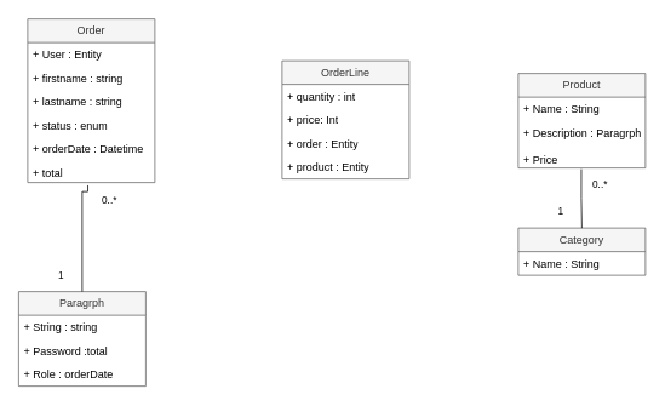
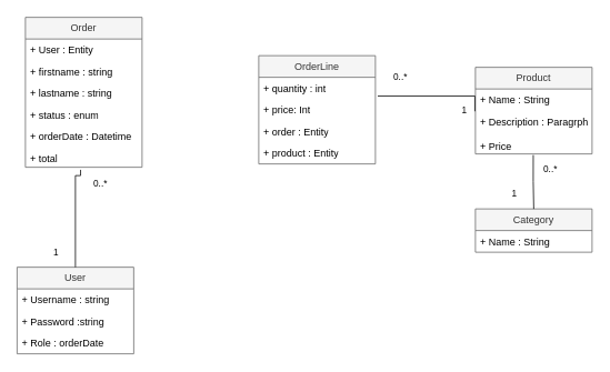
  <mxCell id="0" />
  <mxCell id="1" parent="0" />
- <mxCell id="2" value="Paragrph" style="swimlane;fontStyle=0;childLayout=stackLayout;horizontal=1;startSize=26;fillColor=#f5f5f5;horizontalStack=0;resizeParent=1;resizeParentMax=0;resizeLast=0;collapsible=1;marginBottom=0;whiteSpace=wrap;html=1;fontColor=#333333;strokeColor=#666666;" parent="1" vertex="1"><mxGeometry x="20" y="320" width="140" height="104" as="geometry" /></mxCell>
- <mxCell id="3" value="+ String : string" style="text;strokeColor=none;fillColor=none;align=left;verticalAlign=top;spacingLeft=4;spacingRight=4;overflow=hidden;rotatable=0;points=[[0,0.5],[1,0.5]];portConstraint=eastwest;whiteSpace=wrap;html=1;" parent="2" vertex="1"><mxGeometry y="26" width="140" height="26" as="geometry" /></mxCell>
- <mxCell id="4" value="+ Password :total" style="text;strokeColor=none;fillColor=none;align=left;verticalAlign=top;spacingLeft=4;spacingRight=4;overflow=hidden;rotatable=0;points=[[0,0.5],[1,0.5]];portConstraint=eastwest;whiteSpace=wrap;html=1;" parent="2" vertex="1"><mxGeometry y="52" width="140" height="26" as="geometry" /></mxCell>
+ <mxCell id="2" value="User" style="swimlane;fontStyle=0;childLayout=stackLayout;horizontal=1;startSize=26;fillColor=#f5f5f5;horizontalStack=0;resizeParent=1;resizeParentMax=0;resizeLast=0;collapsible=1;marginBottom=0;whiteSpace=wrap;html=1;fontColor=#333333;strokeColor=#666666;" parent="1" vertex="1"><mxGeometry x="20" y="320" width="140" height="104" as="geometry" /></mxCell>
+ <mxCell id="3" value="+ Username : string" style="text;strokeColor=none;fillColor=none;align=left;verticalAlign=top;spacingLeft=4;spacingRight=4;overflow=hidden;rotatable=0;points=[[0,0.5],[1,0.5]];portConstraint=eastwest;whiteSpace=wrap;html=1;" parent="2" vertex="1"><mxGeometry y="26" width="140" height="26" as="geometry" /></mxCell>
+ <mxCell id="4" value="+ Password :string" style="text;strokeColor=none;fillColor=none;align=left;verticalAlign=top;spacingLeft=4;spacingRight=4;overflow=hidden;rotatable=0;points=[[0,0.5],[1,0.5]];portConstraint=eastwest;whiteSpace=wrap;html=1;" parent="2" vertex="1"><mxGeometry y="52" width="140" height="26" as="geometry" /></mxCell>
  <mxCell id="5" value="+ Role : orderDate" style="text;strokeColor=none;fillColor=none;align=left;verticalAlign=top;spacingLeft=4;spacingRight=4;overflow=hidden;rotatable=0;points=[[0,0.5],[1,0.5]];portConstraint=eastwest;whiteSpace=wrap;html=1;" parent="2" vertex="1"><mxGeometry y="78" width="140" height="26" as="geometry" /></mxCell>
  <mxCell id="6" value="Product" style="swimlane;fontStyle=0;childLayout=stackLayout;horizontal=1;startSize=26;fillColor=#f5f5f5;horizontalStack=0;resizeParent=1;resizeParentMax=0;resizeLast=0;collapsible=1;marginBottom=0;whiteSpace=wrap;html=1;fontColor=#333333;strokeColor=#666666;" parent="1" vertex="1"><mxGeometry x="570" y="80" width="140" height="104" as="geometry" /></mxCell>
  <mxCell id="7" value="+ Name : String" style="text;strokeColor=none;fillColor=none;align=left;verticalAlign=top;spacingLeft=4;spacingRight=4;overflow=hidden;rotatable=0;points=[[0,0.5],[1,0.5]];portConstraint=eastwest;whiteSpace=wrap;html=1;" parent="6" vertex="1"><mxGeometry y="26" width="140" height="26" as="geometry" /></mxCell>
  <mxCell id="8" value="+ Description : Paragrph&lt;br&gt;&lt;br&gt;+ Price&lt;br&gt;" style="text;strokeColor=none;fillColor=none;align=left;verticalAlign=top;spacingLeft=4;spacingRight=4;overflow=hidden;rotatable=0;points=[[0,0.5],[1,0.5]];portConstraint=eastwest;whiteSpace=wrap;html=1;" parent="6" vertex="1"><mxGeometry y="52" width="140" height="52" as="geometry" /></mxCell>
  <mxCell id="9" value="Order" style="swimlane;fontStyle=0;childLayout=stackLayout;horizontal=1;startSize=26;horizontalStack=0;resizeParent=1;resizeParentMax=0;resizeLast=0;collapsible=1;marginBottom=0;whiteSpace=wrap;html=1;fillColor=#f5f5f5;fontColor=#333333;strokeColor=#666666;" parent="1" vertex="1"><mxGeometry x="30" y="20" width="140" height="180" as="geometry" /></mxCell>
  <mxCell id="10" value="+ User : Entity" style="text;strokeColor=none;fillColor=none;align=left;verticalAlign=top;spacingLeft=4;spacingRight=4;overflow=hidden;rotatable=0;points=[[0,0.5],[1,0.5]];portConstraint=eastwest;whiteSpace=wrap;html=1;" parent="9" vertex="1"><mxGeometry y="26" width="140" height="26" as="geometry" /></mxCell>
  <mxCell id="11" value="+ firstname : string" style="text;strokeColor=none;fillColor=none;align=left;verticalAlign=top;spacingLeft=4;spacingRight=4;overflow=hidden;rotatable=0;points=[[0,0.5],[1,0.5]];portConstraint=eastwest;whiteSpace=wrap;html=1;" parent="9" vertex="1"><mxGeometry y="52" width="140" height="26" as="geometry" /></mxCell>
  <mxCell id="12" value="+ lastname : string" style="text;strokeColor=none;fillColor=none;align=left;verticalAlign=top;spacingLeft=4;spacingRight=4;overflow=hidden;rotatable=0;points=[[0,0.5],[1,0.5]];portConstraint=eastwest;whiteSpace=wrap;html=1;" parent="9" vertex="1"><mxGeometry y="78" width="140" height="26" as="geometry" /></mxCell>
  <mxCell id="13" value="+ status : enum" style="text;strokeColor=none;fillColor=none;align=left;verticalAlign=top;spacingLeft=4;spacingRight=4;overflow=hidden;rotatable=0;points=[[0,0.5],[1,0.5]];portConstraint=eastwest;whiteSpace=wrap;html=1;" parent="9" vertex="1"><mxGeometry y="104" width="140" height="26" as="geometry" /></mxCell>
  <mxCell id="14" value="+ orderDate : Datetime" style="text;strokeColor=none;fillColor=none;align=left;verticalAlign=top;spacingLeft=4;spacingRight=4;overflow=hidden;rotatable=0;points=[[0,0.5],[1,0.5]];portConstraint=eastwest;whiteSpace=wrap;html=1;" parent="9" vertex="1"><mxGeometry y="130" width="140" height="26" as="geometry" /></mxCell>
  <mxCell id="15" value="+ total" style="text;strokeColor=none;fillColor=none;align=left;verticalAlign=top;spacingLeft=4;spacingRight=4;overflow=hidden;rotatable=0;points=[[0,0.5],[1,0.5]];portConstraint=eastwest;whiteSpace=wrap;html=1;" parent="9" vertex="1"><mxGeometry y="156" width="140" height="24" as="geometry" /></mxCell>
  <mxCell id="16" value="OrderLine" style="swimlane;fontStyle=0;childLayout=stackLayout;horizontal=1;startSize=26;horizontalStack=0;resizeParent=1;resizeParentMax=0;resizeLast=0;collapsible=1;marginBottom=0;whiteSpace=wrap;html=1;fillColor=#f5f5f5;fontColor=#333333;strokeColor=#666666;" parent="1" vertex="1"><mxGeometry x="310" y="66" width="140" height="130" as="geometry" /></mxCell>
  <mxCell id="17" value="+ quantity : int" style="text;strokeColor=none;fillColor=none;align=left;verticalAlign=top;spacingLeft=4;spacingRight=4;overflow=hidden;rotatable=0;points=[[0,0.5],[1,0.5]];portConstraint=eastwest;whiteSpace=wrap;html=1;" parent="16" vertex="1"><mxGeometry y="26" width="140" height="26" as="geometry" /></mxCell>
  <mxCell id="18" value="+ price: Int" style="text;strokeColor=none;fillColor=none;align=left;verticalAlign=top;spacingLeft=4;spacingRight=4;overflow=hidden;rotatable=0;points=[[0,0.5],[1,0.5]];portConstraint=eastwest;whiteSpace=wrap;html=1;" parent="16" vertex="1"><mxGeometry y="52" width="140" height="26" as="geometry" /></mxCell>
  <mxCell id="19" value="+ order : Entity" style="text;strokeColor=none;fillColor=none;align=left;verticalAlign=top;spacingLeft=4;spacingRight=4;overflow=hidden;rotatable=0;points=[[0,0.5],[1,0.5]];portConstraint=eastwest;whiteSpace=wrap;html=1;" parent="16" vertex="1"><mxGeometry y="78" width="140" height="26" as="geometry" /></mxCell>
  <mxCell id="20" value="+ product : Entity" style="text;strokeColor=none;fillColor=none;align=left;verticalAlign=top;spacingLeft=4;spacingRight=4;overflow=hidden;rotatable=0;points=[[0,0.5],[1,0.5]];portConstraint=eastwest;whiteSpace=wrap;html=1;" parent="16" vertex="1"><mxGeometry y="104" width="140" height="26" as="geometry" /></mxCell>
  <mxCell id="21" value="Category" style="swimlane;fontStyle=0;childLayout=stackLayout;horizontal=1;startSize=26;fillColor=#f5f5f5;horizontalStack=0;resizeParent=1;resizeParentMax=0;resizeLast=0;collapsible=1;marginBottom=0;whiteSpace=wrap;html=1;fontColor=#333333;strokeColor=#666666;" parent="1" vertex="1"><mxGeometry x="570" y="250" width="140" height="52" as="geometry" /></mxCell>
  <mxCell id="22" value="+ Name : String" style="text;strokeColor=none;fillColor=none;align=left;verticalAlign=top;spacingLeft=4;spacingRight=4;overflow=hidden;rotatable=0;points=[[0,0.5],[1,0.5]];portConstraint=eastwest;whiteSpace=wrap;html=1;" parent="21" vertex="1"><mxGeometry y="26" width="140" height="26" as="geometry" /></mxCell>
+ <mxCell id="23" value="" style="endArrow=none;html=1;edgeStyle=orthogonalEdgeStyle;rounded=0;exitX=1.02;exitY=0.865;exitDx=0;exitDy=0;exitPerimeter=0;entryX=-0.004;entryY=0.016;entryDx=0;entryDy=0;entryPerimeter=0;" parent="1" source="17" target="8" edge="1"><mxGeometry relative="1" as="geometry"><mxPoint x="570" y="190" as="sourcePoint" /><mxPoint x="730" y="190" as="targetPoint" /></mxGeometry></mxCell>
+ <mxCell id="24" value="0..*" style="edgeLabel;resizable=0;html=1;align=left;verticalAlign=bottom;" parent="23" connectable="0" vertex="1"><mxGeometry x="-1" relative="1" as="geometry"><mxPoint x="17" y="-14" as="offset" /></mxGeometry></mxCell>
+ <mxCell id="25" value="1" style="edgeLabel;resizable=0;html=1;align=right;verticalAlign=bottom;" parent="23" connectable="0" vertex="1"><mxGeometry x="1" relative="1" as="geometry"><mxPoint x="-9" y="7" as="offset" /></mxGeometry></mxCell>
  <mxCell id="26" value="" style="endArrow=none;html=1;edgeStyle=orthogonalEdgeStyle;rounded=0;exitX=0.473;exitY=1.128;exitDx=0;exitDy=0;exitPerimeter=0;entryX=0.5;entryY=0;entryDx=0;entryDy=0;" parent="1" source="15" target="2" edge="1"><mxGeometry relative="1" as="geometry"><mxPoint x="120" y="280" as="sourcePoint" /><mxPoint x="280" y="280" as="targetPoint" /><Array as="points"><mxPoint x="96" y="210" /><mxPoint x="90" y="210" /></Array></mxGeometry></mxCell>
  <mxCell id="27" value="0..*" style="edgeLabel;resizable=0;html=1;align=left;verticalAlign=bottom;" parent="26" connectable="0" vertex="1"><mxGeometry x="-1" relative="1" as="geometry"><mxPoint x="14" y="25" as="offset" /></mxGeometry></mxCell>
  <mxCell id="28" value="1" style="edgeLabel;resizable=0;html=1;align=right;verticalAlign=bottom;" parent="26" connectable="0" vertex="1"><mxGeometry x="1" relative="1" as="geometry"><mxPoint x="-20" y="-10" as="offset" /></mxGeometry></mxCell>
  <mxCell id="29" value="" style="endArrow=none;html=1;edgeStyle=orthogonalEdgeStyle;rounded=0;exitX=0.496;exitY=1.026;exitDx=0;exitDy=0;exitPerimeter=0;entryX=0.5;entryY=0;entryDx=0;entryDy=0;" parent="1" source="8" target="21" edge="1"><mxGeometry relative="1" as="geometry"><mxPoint x="540" y="280" as="sourcePoint" /><mxPoint x="700" y="280" as="targetPoint" /><Array as="points"><mxPoint x="639" y="217" /></Array></mxGeometry></mxCell>
  <mxCell id="30" value="0..*" style="edgeLabel;resizable=0;html=1;align=left;verticalAlign=bottom;" parent="29" connectable="0" vertex="1"><mxGeometry x="-1" relative="1" as="geometry"><mxPoint x="11" y="25" as="offset" /></mxGeometry></mxCell>
  <mxCell id="31" value="1" style="edgeLabel;resizable=0;html=1;align=right;verticalAlign=bottom;" parent="29" connectable="0" vertex="1"><mxGeometry x="1" relative="1" as="geometry"><mxPoint x="-20" y="-10" as="offset" /></mxGeometry></mxCell>
